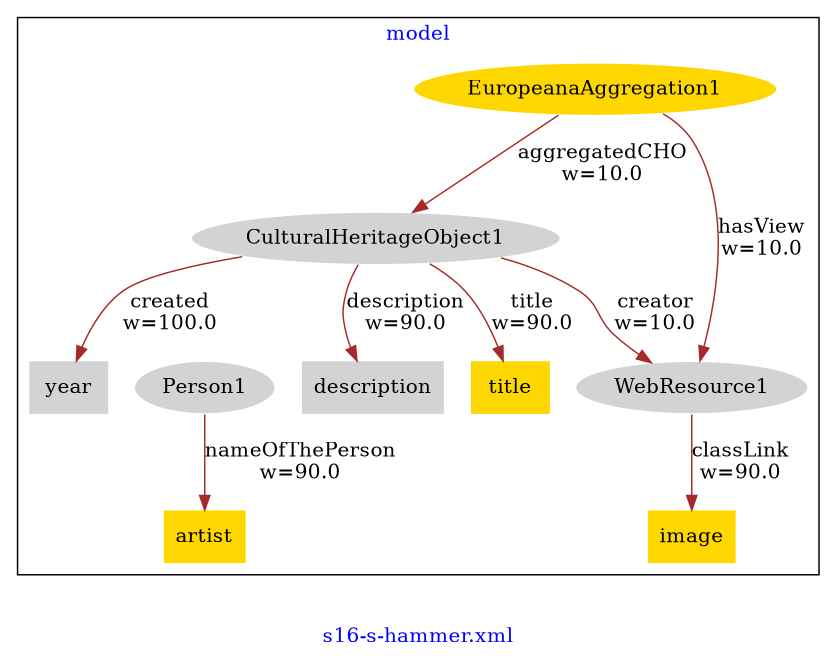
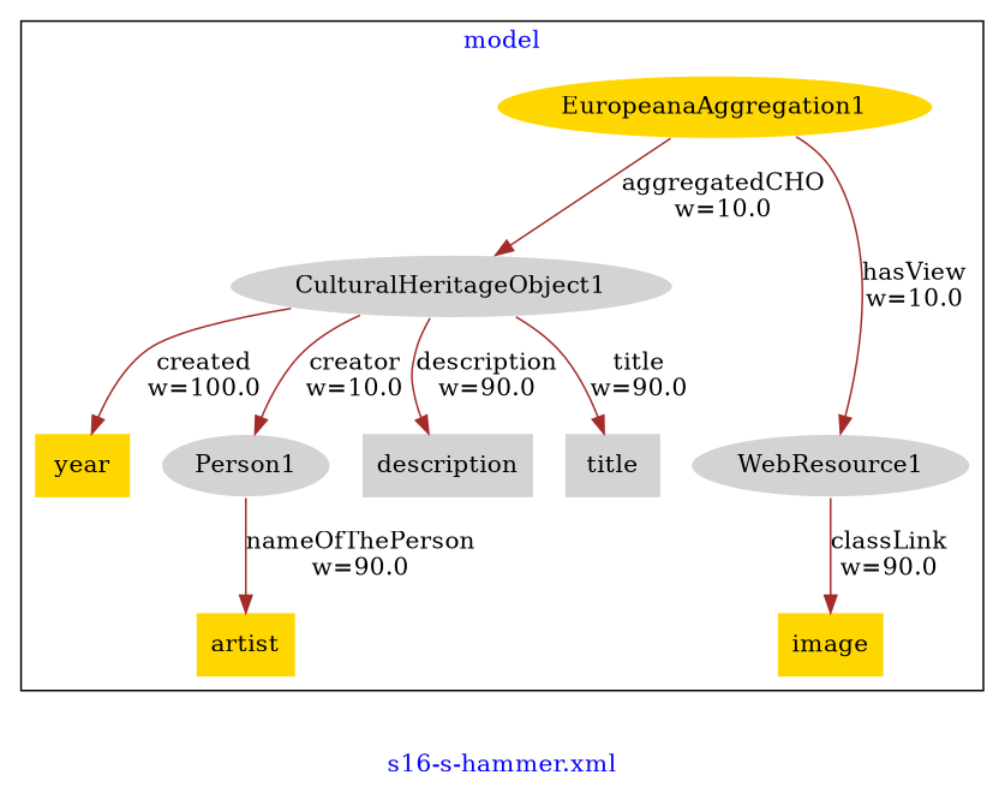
  digraph {
    fontcolor=blue
    label="s16-s-hammer.xml"
    remincross=true
    node [fillcolor=gold style=filled shape=plaintext]
    edge [color=brown fontcolor=black]
    n1 [color=white fillcolor=lightgray label="CulturalHeritageObject1\n" shape=""]
-   n2 [fillcolor=lightgray label="year\n"]
+   n2 [label="year\n"]
    n3 [color=white fillcolor=lightgray label="Person1\n" shape=""]
    n4 [fillcolor=lightgray label="description\n"]
-   n5 [label="title\n"]
+   n5 [fillcolor=lightgray label="title\n"]
    n6 [label="artist\n"]
    n7 [color=white label="EuropeanaAggregation1\n" shape=""]
    n8 [color=white fillcolor=lightgray label="WebResource1\n" shape=""]
    n9 [label="image\n"]
    subgraph cluster_1 {
      label=model
      n1
      n2
      n3
      n4
      n5
      n6
      n7
      n8
      n9
    }
    n1 -> n2 [label="created\nw=100.0"]
-   n1 -> n8 [label="creator\nw=10.0"]
+   n1 -> n3 [label="creator\nw=10.0"]
    n1 -> n4 [label="description\nw=90.0"]
    n1 -> n5 [label="title\nw=90.0"]
    n3 -> n6 [label="nameOfThePerson\nw=90.0"]
    n7 -> n1 [label="aggregatedCHO\nw=10.0"]
    n7 -> n8 [label="hasView\nw=10.0"]
    n8 -> n9 [label="classLink\nw=90.0"]
  }
